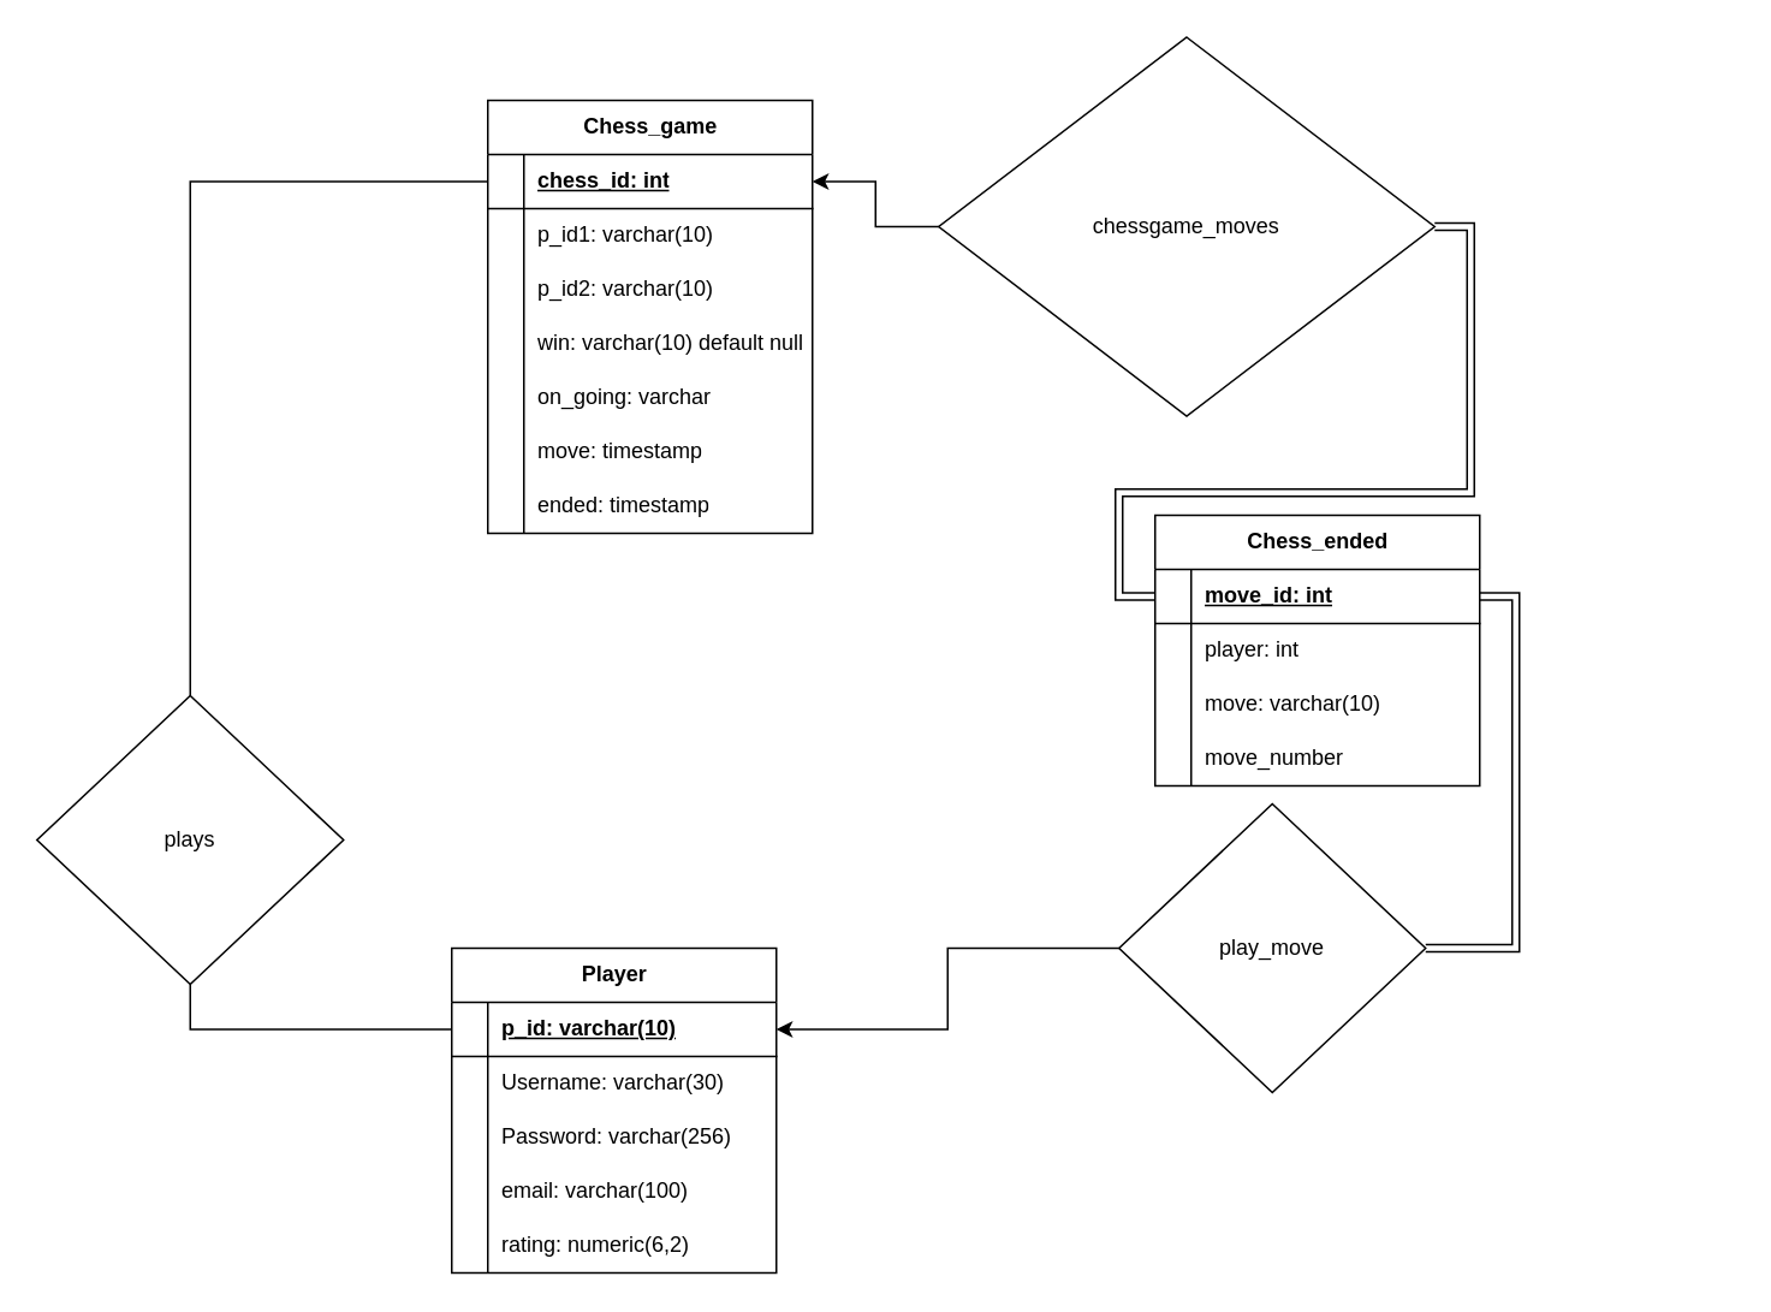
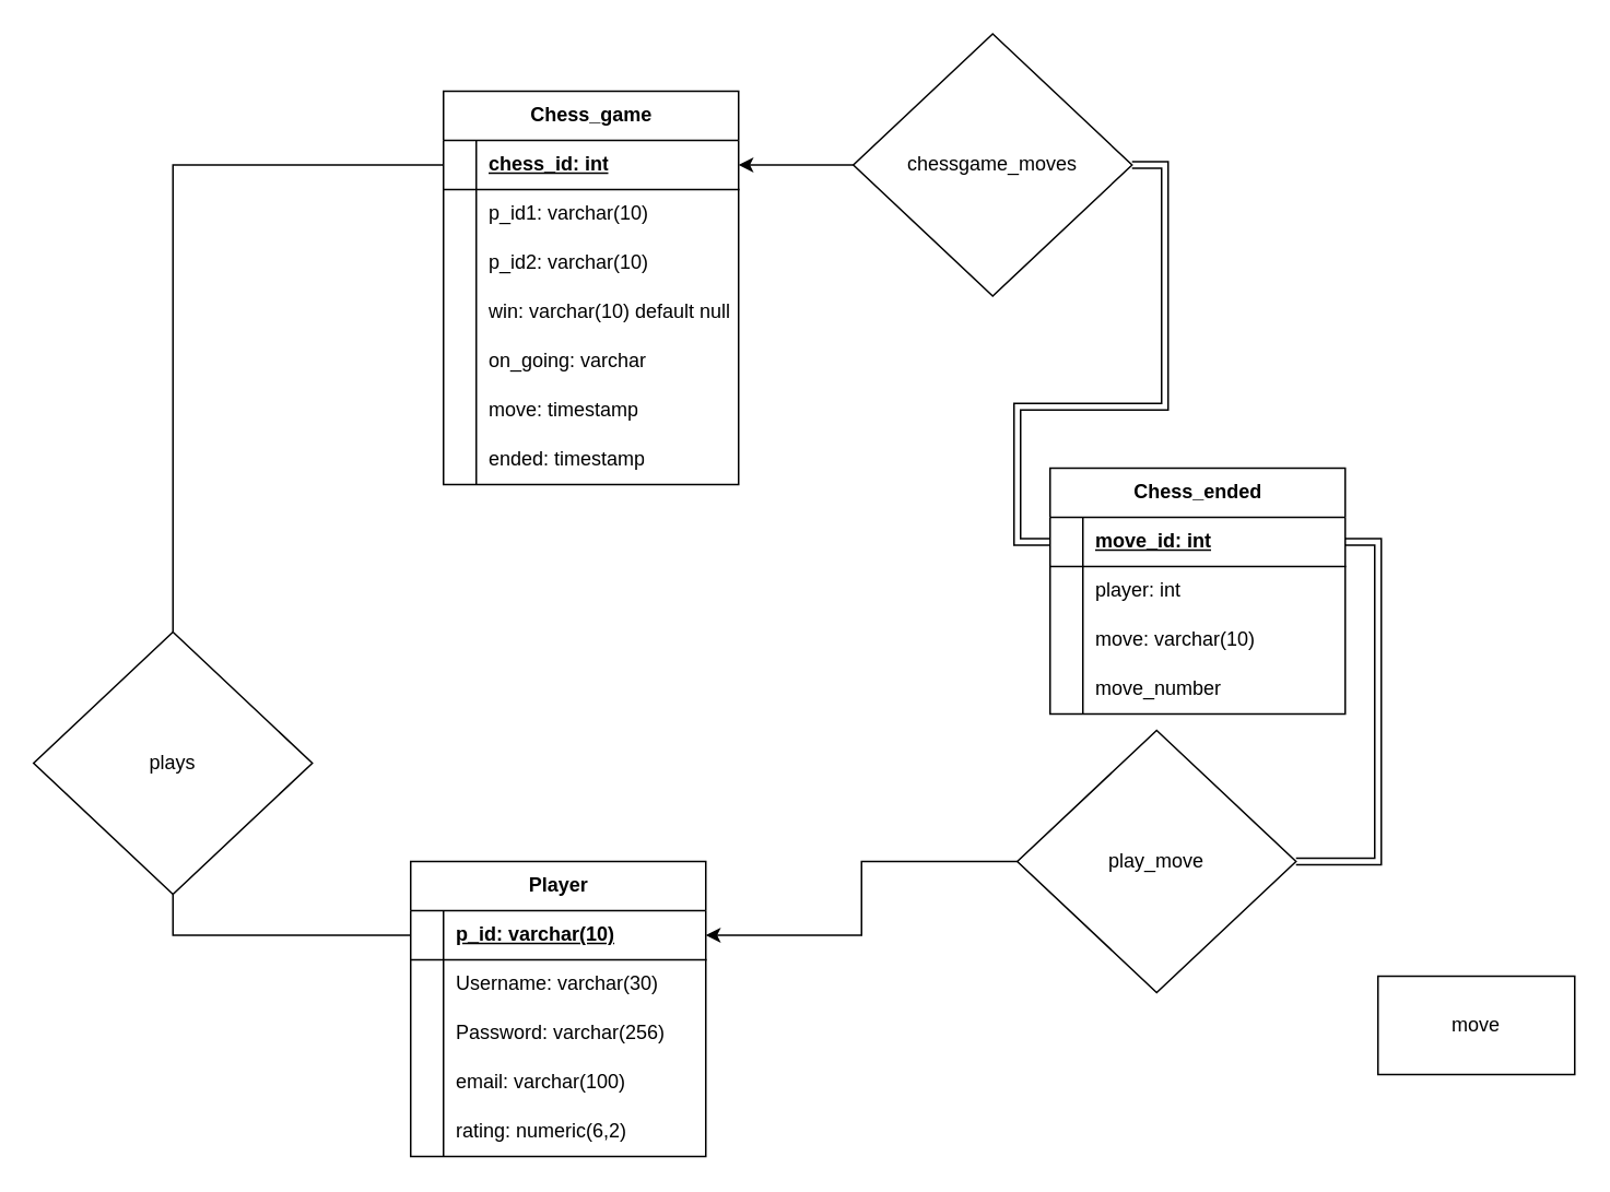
  <mxCell id="0" />
  <mxCell id="1" parent="0" />
  <mxCell id="2" value="Chess_game" style="shape=table;startSize=30;container=1;collapsible=1;childLayout=tableLayout;fixedRows=1;rowLines=0;fontStyle=1;align=center;resizeLast=1;html=1;" parent="1" vertex="1"><mxGeometry x="270" y="55" width="180" height="240" as="geometry" /></mxCell>
  <mxCell id="3" value="" style="shape=tableRow;horizontal=0;startSize=0;swimlaneHead=0;swimlaneBody=0;fillColor=none;collapsible=0;dropTarget=0;points=[[0,0.5],[1,0.5]];portConstraint=eastwest;top=0;left=0;right=0;bottom=1;" parent="2" vertex="1"><mxGeometry y="30" width="180" height="30" as="geometry" /></mxCell>
  <mxCell id="4" value="" style="shape=partialRectangle;connectable=0;fillColor=none;top=0;left=0;bottom=0;right=0;fontStyle=1;overflow=hidden;whiteSpace=wrap;html=1;" parent="3" vertex="1"><mxGeometry width="20" height="30" as="geometry"><mxRectangle width="20" height="30" as="alternateBounds" /></mxGeometry></mxCell>
  <mxCell id="5" value="chess_id: int" style="shape=partialRectangle;connectable=0;fillColor=none;top=0;left=0;bottom=0;right=0;align=left;spacingLeft=6;fontStyle=5;overflow=hidden;whiteSpace=wrap;html=1;" parent="3" vertex="1"><mxGeometry x="20" width="160" height="30" as="geometry"><mxRectangle width="160" height="30" as="alternateBounds" /></mxGeometry></mxCell>
  <mxCell id="6" value="" style="shape=tableRow;horizontal=0;startSize=0;swimlaneHead=0;swimlaneBody=0;fillColor=none;collapsible=0;dropTarget=0;points=[[0,0.5],[1,0.5]];portConstraint=eastwest;top=0;left=0;right=0;bottom=0;" parent="2" vertex="1"><mxGeometry y="60" width="180" height="30" as="geometry" /></mxCell>
  <mxCell id="7" value="" style="shape=partialRectangle;connectable=0;fillColor=none;top=0;left=0;bottom=0;right=0;editable=1;overflow=hidden;whiteSpace=wrap;html=1;" parent="6" vertex="1"><mxGeometry width="20" height="30" as="geometry"><mxRectangle width="20" height="30" as="alternateBounds" /></mxGeometry></mxCell>
  <mxCell id="8" value="p_id1: varchar(10)" style="shape=partialRectangle;connectable=0;fillColor=none;top=0;left=0;bottom=0;right=0;align=left;spacingLeft=6;overflow=hidden;whiteSpace=wrap;html=1;" parent="6" vertex="1"><mxGeometry x="20" width="160" height="30" as="geometry"><mxRectangle width="160" height="30" as="alternateBounds" /></mxGeometry></mxCell>
  <mxCell id="9" value="" style="shape=tableRow;horizontal=0;startSize=0;swimlaneHead=0;swimlaneBody=0;fillColor=none;collapsible=0;dropTarget=0;points=[[0,0.5],[1,0.5]];portConstraint=eastwest;top=0;left=0;right=0;bottom=0;" parent="2" vertex="1"><mxGeometry y="90" width="180" height="30" as="geometry" /></mxCell>
  <mxCell id="10" value="" style="shape=partialRectangle;connectable=0;fillColor=none;top=0;left=0;bottom=0;right=0;editable=1;overflow=hidden;whiteSpace=wrap;html=1;" parent="9" vertex="1"><mxGeometry width="20" height="30" as="geometry"><mxRectangle width="20" height="30" as="alternateBounds" /></mxGeometry></mxCell>
  <mxCell id="11" value="p_id2: varchar(10)" style="shape=partialRectangle;connectable=0;fillColor=none;top=0;left=0;bottom=0;right=0;align=left;spacingLeft=6;overflow=hidden;whiteSpace=wrap;html=1;" parent="9" vertex="1"><mxGeometry x="20" width="160" height="30" as="geometry"><mxRectangle width="160" height="30" as="alternateBounds" /></mxGeometry></mxCell>
  <mxCell id="12" value="" style="shape=tableRow;horizontal=0;startSize=0;swimlaneHead=0;swimlaneBody=0;fillColor=none;collapsible=0;dropTarget=0;points=[[0,0.5],[1,0.5]];portConstraint=eastwest;top=0;left=0;right=0;bottom=0;" parent="2" vertex="1"><mxGeometry y="120" width="180" height="30" as="geometry" /></mxCell>
  <mxCell id="13" value="" style="shape=partialRectangle;connectable=0;fillColor=none;top=0;left=0;bottom=0;right=0;editable=1;overflow=hidden;whiteSpace=wrap;html=1;" parent="12" vertex="1"><mxGeometry width="20" height="30" as="geometry"><mxRectangle width="20" height="30" as="alternateBounds" /></mxGeometry></mxCell>
  <mxCell id="14" value="win: varchar(10) default null" style="shape=partialRectangle;connectable=0;fillColor=none;top=0;left=0;bottom=0;right=0;align=left;spacingLeft=6;overflow=hidden;whiteSpace=wrap;html=1;" parent="12" vertex="1"><mxGeometry x="20" width="160" height="30" as="geometry"><mxRectangle width="160" height="30" as="alternateBounds" /></mxGeometry></mxCell>
  <mxCell id="15" value="" style="shape=tableRow;horizontal=0;startSize=0;swimlaneHead=0;swimlaneBody=0;fillColor=none;collapsible=0;dropTarget=0;points=[[0,0.5],[1,0.5]];portConstraint=eastwest;top=0;left=0;right=0;bottom=0;" parent="2" vertex="1"><mxGeometry y="150" width="180" height="30" as="geometry" /></mxCell>
  <mxCell id="16" value="" style="shape=partialRectangle;connectable=0;fillColor=none;top=0;left=0;bottom=0;right=0;editable=1;overflow=hidden;whiteSpace=wrap;html=1;" parent="15" vertex="1"><mxGeometry width="20" height="30" as="geometry"><mxRectangle width="20" height="30" as="alternateBounds" /></mxGeometry></mxCell>
  <mxCell id="17" value="on_going: varchar" style="shape=partialRectangle;connectable=0;fillColor=none;top=0;left=0;bottom=0;right=0;align=left;spacingLeft=6;overflow=hidden;whiteSpace=wrap;html=1;" parent="15" vertex="1"><mxGeometry x="20" width="160" height="30" as="geometry"><mxRectangle width="160" height="30" as="alternateBounds" /></mxGeometry></mxCell>
  <mxCell id="18" value="" style="shape=tableRow;horizontal=0;startSize=0;swimlaneHead=0;swimlaneBody=0;fillColor=none;collapsible=0;dropTarget=0;points=[[0,0.5],[1,0.5]];portConstraint=eastwest;top=0;left=0;right=0;bottom=0;" parent="2" vertex="1"><mxGeometry y="180" width="180" height="30" as="geometry" /></mxCell>
  <mxCell id="19" value="" style="shape=partialRectangle;connectable=0;fillColor=none;top=0;left=0;bottom=0;right=0;editable=1;overflow=hidden;whiteSpace=wrap;html=1;" parent="18" vertex="1"><mxGeometry width="20" height="30" as="geometry"><mxRectangle width="20" height="30" as="alternateBounds" /></mxGeometry></mxCell>
  <mxCell id="20" value="move: timestamp" style="shape=partialRectangle;connectable=0;fillColor=none;top=0;left=0;bottom=0;right=0;align=left;spacingLeft=6;overflow=hidden;whiteSpace=wrap;html=1;" parent="18" vertex="1"><mxGeometry x="20" width="160" height="30" as="geometry"><mxRectangle width="160" height="30" as="alternateBounds" /></mxGeometry></mxCell>
  <mxCell id="21" value="" style="shape=tableRow;horizontal=0;startSize=0;swimlaneHead=0;swimlaneBody=0;fillColor=none;collapsible=0;dropTarget=0;points=[[0,0.5],[1,0.5]];portConstraint=eastwest;top=0;left=0;right=0;bottom=0;" parent="2" vertex="1"><mxGeometry y="210" width="180" height="30" as="geometry" /></mxCell>
  <mxCell id="22" value="" style="shape=partialRectangle;connectable=0;fillColor=none;top=0;left=0;bottom=0;right=0;editable=1;overflow=hidden;whiteSpace=wrap;html=1;" parent="21" vertex="1"><mxGeometry width="20" height="30" as="geometry"><mxRectangle width="20" height="30" as="alternateBounds" /></mxGeometry></mxCell>
  <mxCell id="23" value="ended: timestamp" style="shape=partialRectangle;connectable=0;fillColor=none;top=0;left=0;bottom=0;right=0;align=left;spacingLeft=6;overflow=hidden;whiteSpace=wrap;html=1;" parent="21" vertex="1"><mxGeometry x="20" width="160" height="30" as="geometry"><mxRectangle width="160" height="30" as="alternateBounds" /></mxGeometry></mxCell>
  <mxCell id="24" value="Chess_ended" style="shape=table;startSize=30;container=1;collapsible=1;childLayout=tableLayout;fixedRows=1;rowLines=0;fontStyle=1;align=center;resizeLast=1;html=1;" parent="1" vertex="1"><mxGeometry x="640" y="285" width="180" height="150" as="geometry" /></mxCell>
  <mxCell id="25" value="" style="shape=tableRow;horizontal=0;startSize=0;swimlaneHead=0;swimlaneBody=0;fillColor=none;collapsible=0;dropTarget=0;points=[[0,0.5],[1,0.5]];portConstraint=eastwest;top=0;left=0;right=0;bottom=1;" parent="24" vertex="1"><mxGeometry y="30" width="180" height="30" as="geometry" /></mxCell>
  <mxCell id="26" value="" style="shape=partialRectangle;connectable=0;fillColor=none;top=0;left=0;bottom=0;right=0;fontStyle=1;overflow=hidden;whiteSpace=wrap;html=1;" parent="25" vertex="1"><mxGeometry width="20" height="30" as="geometry"><mxRectangle width="20" height="30" as="alternateBounds" /></mxGeometry></mxCell>
  <mxCell id="27" value="move_id: int" style="shape=partialRectangle;connectable=0;fillColor=none;top=0;left=0;bottom=0;right=0;align=left;spacingLeft=6;fontStyle=5;overflow=hidden;whiteSpace=wrap;html=1;" parent="25" vertex="1"><mxGeometry x="20" width="160" height="30" as="geometry"><mxRectangle width="160" height="30" as="alternateBounds" /></mxGeometry></mxCell>
  <mxCell id="28" value="" style="shape=tableRow;horizontal=0;startSize=0;swimlaneHead=0;swimlaneBody=0;fillColor=none;collapsible=0;dropTarget=0;points=[[0,0.5],[1,0.5]];portConstraint=eastwest;top=0;left=0;right=0;bottom=0;" parent="24" vertex="1"><mxGeometry y="60" width="180" height="30" as="geometry" /></mxCell>
  <mxCell id="29" value="" style="shape=partialRectangle;connectable=0;fillColor=none;top=0;left=0;bottom=0;right=0;editable=1;overflow=hidden;whiteSpace=wrap;html=1;" parent="28" vertex="1"><mxGeometry width="20" height="30" as="geometry"><mxRectangle width="20" height="30" as="alternateBounds" /></mxGeometry></mxCell>
  <mxCell id="30" value="player: int" style="shape=partialRectangle;connectable=0;fillColor=none;top=0;left=0;bottom=0;right=0;align=left;spacingLeft=6;overflow=hidden;whiteSpace=wrap;html=1;" parent="28" vertex="1"><mxGeometry x="20" width="160" height="30" as="geometry"><mxRectangle width="160" height="30" as="alternateBounds" /></mxGeometry></mxCell>
  <mxCell id="31" value="" style="shape=tableRow;horizontal=0;startSize=0;swimlaneHead=0;swimlaneBody=0;fillColor=none;collapsible=0;dropTarget=0;points=[[0,0.5],[1,0.5]];portConstraint=eastwest;top=0;left=0;right=0;bottom=0;" parent="24" vertex="1"><mxGeometry y="90" width="180" height="30" as="geometry" /></mxCell>
  <mxCell id="32" value="" style="shape=partialRectangle;connectable=0;fillColor=none;top=0;left=0;bottom=0;right=0;editable=1;overflow=hidden;whiteSpace=wrap;html=1;" parent="31" vertex="1"><mxGeometry width="20" height="30" as="geometry"><mxRectangle width="20" height="30" as="alternateBounds" /></mxGeometry></mxCell>
  <mxCell id="33" value="move: varchar(10)" style="shape=partialRectangle;connectable=0;fillColor=none;top=0;left=0;bottom=0;right=0;align=left;spacingLeft=6;overflow=hidden;whiteSpace=wrap;html=1;" parent="31" vertex="1"><mxGeometry x="20" width="160" height="30" as="geometry"><mxRectangle width="160" height="30" as="alternateBounds" /></mxGeometry></mxCell>
  <mxCell id="34" value="" style="shape=tableRow;horizontal=0;startSize=0;swimlaneHead=0;swimlaneBody=0;fillColor=none;collapsible=0;dropTarget=0;points=[[0,0.5],[1,0.5]];portConstraint=eastwest;top=0;left=0;right=0;bottom=0;" parent="24" vertex="1"><mxGeometry y="120" width="180" height="30" as="geometry" /></mxCell>
  <mxCell id="35" value="" style="shape=partialRectangle;connectable=0;fillColor=none;top=0;left=0;bottom=0;right=0;editable=1;overflow=hidden;whiteSpace=wrap;html=1;" parent="34" vertex="1"><mxGeometry width="20" height="30" as="geometry"><mxRectangle width="20" height="30" as="alternateBounds" /></mxGeometry></mxCell>
  <mxCell id="36" value="move_number" style="shape=partialRectangle;connectable=0;fillColor=none;top=0;left=0;bottom=0;right=0;align=left;spacingLeft=6;overflow=hidden;whiteSpace=wrap;html=1;" parent="34" vertex="1"><mxGeometry x="20" width="160" height="30" as="geometry"><mxRectangle width="160" height="30" as="alternateBounds" /></mxGeometry></mxCell>
  <mxCell id="37" value="Player" style="shape=table;startSize=30;container=1;collapsible=1;childLayout=tableLayout;fixedRows=1;rowLines=0;fontStyle=1;align=center;resizeLast=1;html=1;" parent="1" vertex="1"><mxGeometry x="250" y="525" width="180" height="180" as="geometry" /></mxCell>
  <mxCell id="38" value="" style="shape=tableRow;horizontal=0;startSize=0;swimlaneHead=0;swimlaneBody=0;fillColor=none;collapsible=0;dropTarget=0;points=[[0,0.5],[1,0.5]];portConstraint=eastwest;top=0;left=0;right=0;bottom=1;" parent="37" vertex="1"><mxGeometry y="30" width="180" height="30" as="geometry" /></mxCell>
  <mxCell id="39" value="" style="shape=partialRectangle;connectable=0;fillColor=none;top=0;left=0;bottom=0;right=0;fontStyle=1;overflow=hidden;whiteSpace=wrap;html=1;" parent="38" vertex="1"><mxGeometry width="20" height="30" as="geometry"><mxRectangle width="20" height="30" as="alternateBounds" /></mxGeometry></mxCell>
  <mxCell id="40" value="p_id: varchar(10)" style="shape=partialRectangle;connectable=0;fillColor=none;top=0;left=0;bottom=0;right=0;align=left;spacingLeft=6;fontStyle=5;overflow=hidden;whiteSpace=wrap;html=1;" parent="38" vertex="1"><mxGeometry x="20" width="160" height="30" as="geometry"><mxRectangle width="160" height="30" as="alternateBounds" /></mxGeometry></mxCell>
  <mxCell id="41" value="" style="shape=tableRow;horizontal=0;startSize=0;swimlaneHead=0;swimlaneBody=0;fillColor=none;collapsible=0;dropTarget=0;points=[[0,0.5],[1,0.5]];portConstraint=eastwest;top=0;left=0;right=0;bottom=0;" parent="37" vertex="1"><mxGeometry y="60" width="180" height="30" as="geometry" /></mxCell>
  <mxCell id="42" value="" style="shape=partialRectangle;connectable=0;fillColor=none;top=0;left=0;bottom=0;right=0;editable=1;overflow=hidden;whiteSpace=wrap;html=1;" parent="41" vertex="1"><mxGeometry width="20" height="30" as="geometry"><mxRectangle width="20" height="30" as="alternateBounds" /></mxGeometry></mxCell>
  <mxCell id="43" value="Username: varchar(30)" style="shape=partialRectangle;connectable=0;fillColor=none;top=0;left=0;bottom=0;right=0;align=left;spacingLeft=6;overflow=hidden;whiteSpace=wrap;html=1;" parent="41" vertex="1"><mxGeometry x="20" width="160" height="30" as="geometry"><mxRectangle width="160" height="30" as="alternateBounds" /></mxGeometry></mxCell>
  <mxCell id="44" value="" style="shape=tableRow;horizontal=0;startSize=0;swimlaneHead=0;swimlaneBody=0;fillColor=none;collapsible=0;dropTarget=0;points=[[0,0.5],[1,0.5]];portConstraint=eastwest;top=0;left=0;right=0;bottom=0;" parent="37" vertex="1"><mxGeometry y="90" width="180" height="30" as="geometry" /></mxCell>
  <mxCell id="45" value="" style="shape=partialRectangle;connectable=0;fillColor=none;top=0;left=0;bottom=0;right=0;editable=1;overflow=hidden;whiteSpace=wrap;html=1;" parent="44" vertex="1"><mxGeometry width="20" height="30" as="geometry"><mxRectangle width="20" height="30" as="alternateBounds" /></mxGeometry></mxCell>
  <mxCell id="46" value="Password: varchar(256)" style="shape=partialRectangle;connectable=0;fillColor=none;top=0;left=0;bottom=0;right=0;align=left;spacingLeft=6;overflow=hidden;whiteSpace=wrap;html=1;" parent="44" vertex="1"><mxGeometry x="20" width="160" height="30" as="geometry"><mxRectangle width="160" height="30" as="alternateBounds" /></mxGeometry></mxCell>
  <mxCell id="47" value="" style="shape=tableRow;horizontal=0;startSize=0;swimlaneHead=0;swimlaneBody=0;fillColor=none;collapsible=0;dropTarget=0;points=[[0,0.5],[1,0.5]];portConstraint=eastwest;top=0;left=0;right=0;bottom=0;" parent="37" vertex="1"><mxGeometry y="120" width="180" height="30" as="geometry" /></mxCell>
  <mxCell id="48" value="" style="shape=partialRectangle;connectable=0;fillColor=none;top=0;left=0;bottom=0;right=0;editable=1;overflow=hidden;whiteSpace=wrap;html=1;" parent="47" vertex="1"><mxGeometry width="20" height="30" as="geometry"><mxRectangle width="20" height="30" as="alternateBounds" /></mxGeometry></mxCell>
  <mxCell id="49" value="email: varchar(100)" style="shape=partialRectangle;connectable=0;fillColor=none;top=0;left=0;bottom=0;right=0;align=left;spacingLeft=6;overflow=hidden;whiteSpace=wrap;html=1;" parent="47" vertex="1"><mxGeometry x="20" width="160" height="30" as="geometry"><mxRectangle width="160" height="30" as="alternateBounds" /></mxGeometry></mxCell>
  <mxCell id="50" value="" style="shape=tableRow;horizontal=0;startSize=0;swimlaneHead=0;swimlaneBody=0;fillColor=none;collapsible=0;dropTarget=0;points=[[0,0.5],[1,0.5]];portConstraint=eastwest;top=0;left=0;right=0;bottom=0;" parent="37" vertex="1"><mxGeometry y="150" width="180" height="30" as="geometry" /></mxCell>
  <mxCell id="51" value="" style="shape=partialRectangle;connectable=0;fillColor=none;top=0;left=0;bottom=0;right=0;editable=1;overflow=hidden;whiteSpace=wrap;html=1;" parent="50" vertex="1"><mxGeometry width="20" height="30" as="geometry"><mxRectangle width="20" height="30" as="alternateBounds" /></mxGeometry></mxCell>
  <mxCell id="52" value="rating: numeric(6,2)" style="shape=partialRectangle;connectable=0;fillColor=none;top=0;left=0;bottom=0;right=0;align=left;spacingLeft=6;overflow=hidden;whiteSpace=wrap;html=1;" parent="50" vertex="1"><mxGeometry x="20" width="160" height="30" as="geometry"><mxRectangle width="160" height="30" as="alternateBounds" /></mxGeometry></mxCell>
  <mxCell id="53" style="edgeStyle=orthogonalEdgeStyle;rounded=0;orthogonalLoop=1;jettySize=auto;html=1;exitX=0.5;exitY=0;exitDx=0;exitDy=0;entryX=0;entryY=0.5;entryDx=0;entryDy=0;endArrow=none;endFill=0;" parent="1" source="54" target="3" edge="1"><mxGeometry relative="1" as="geometry" /></mxCell>
  <mxCell id="54" value="plays" style="rhombus;whiteSpace=wrap;html=1;" parent="1" vertex="1"><mxGeometry x="20" y="385" width="170" height="160" as="geometry" /></mxCell>
  <mxCell id="55" style="edgeStyle=orthogonalEdgeStyle;rounded=0;orthogonalLoop=1;jettySize=auto;html=1;exitX=1;exitY=0.5;exitDx=0;exitDy=0;entryX=0;entryY=0.5;entryDx=0;entryDy=0;endArrow=none;endFill=0;shape=link;" parent="1" source="56" target="25" edge="1"><mxGeometry relative="1" as="geometry" /></mxCell>
- <mxCell id="56" value="chessgame_moves" style="rhombus;whiteSpace=wrap;html=1;" parent="1" vertex="1"><mxGeometry x="520" y="20" width="275" height="210" as="geometry" /></mxCell>
+ <mxCell id="56" value="chessgame_moves" style="rhombus;whiteSpace=wrap;html=1;" parent="1" vertex="1"><mxGeometry x="520" y="20" width="170" height="160" as="geometry" /></mxCell>
  <mxCell id="57" style="edgeStyle=orthogonalEdgeStyle;rounded=0;orthogonalLoop=1;jettySize=auto;html=1;exitX=1;exitY=0.5;exitDx=0;exitDy=0;entryX=0;entryY=0.5;entryDx=0;entryDy=0;endArrow=none;endFill=0;startArrow=classic;startFill=1;" parent="1" source="3" target="56" edge="1"><mxGeometry relative="1" as="geometry" /></mxCell>
  <mxCell id="58" style="edgeStyle=orthogonalEdgeStyle;rounded=0;orthogonalLoop=1;jettySize=auto;html=1;exitX=1;exitY=0.5;exitDx=0;exitDy=0;entryX=1;entryY=0.5;entryDx=0;entryDy=0;endArrow=none;endFill=0;shape=link;" parent="1" source="59" target="25" edge="1"><mxGeometry relative="1" as="geometry" /></mxCell>
  <mxCell id="59" value="play_move" style="rhombus;whiteSpace=wrap;html=1;" parent="1" vertex="1"><mxGeometry x="620" y="445" width="170" height="160" as="geometry" /></mxCell>
  <mxCell id="60" style="edgeStyle=orthogonalEdgeStyle;rounded=0;orthogonalLoop=1;jettySize=auto;html=1;exitX=1;exitY=0.5;exitDx=0;exitDy=0;endArrow=none;endFill=0;startArrow=classic;startFill=1;" parent="1" source="38" target="59" edge="1"><mxGeometry relative="1" as="geometry" /></mxCell>
  <mxCell id="61" style="edgeStyle=orthogonalEdgeStyle;rounded=0;orthogonalLoop=1;jettySize=auto;html=1;exitX=0;exitY=0.5;exitDx=0;exitDy=0;entryX=0.5;entryY=1;entryDx=0;entryDy=0;endArrow=none;endFill=0;" parent="1" source="38" target="54" edge="1"><mxGeometry relative="1" as="geometry" /></mxCell>
+ <mxCell id="62" value="move" style="whiteSpace=wrap;html=1;" parent="1" vertex="1"><mxGeometry x="840" y="595" width="120" height="60" as="geometry" /></mxCell>
